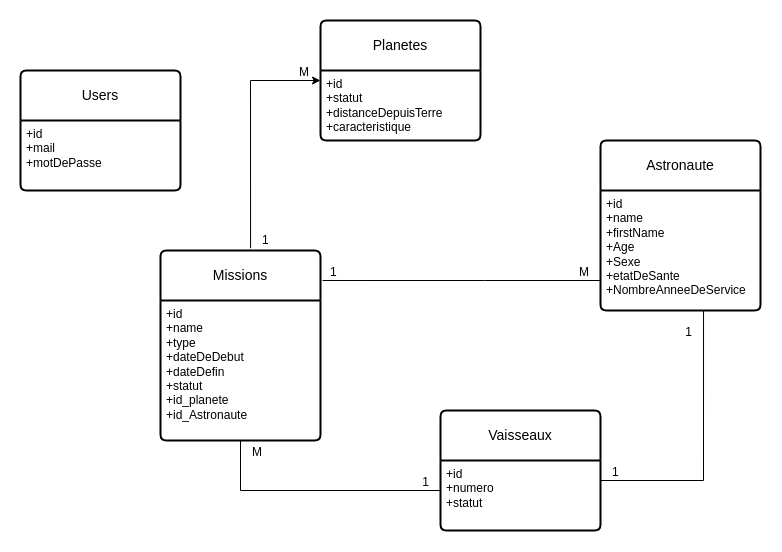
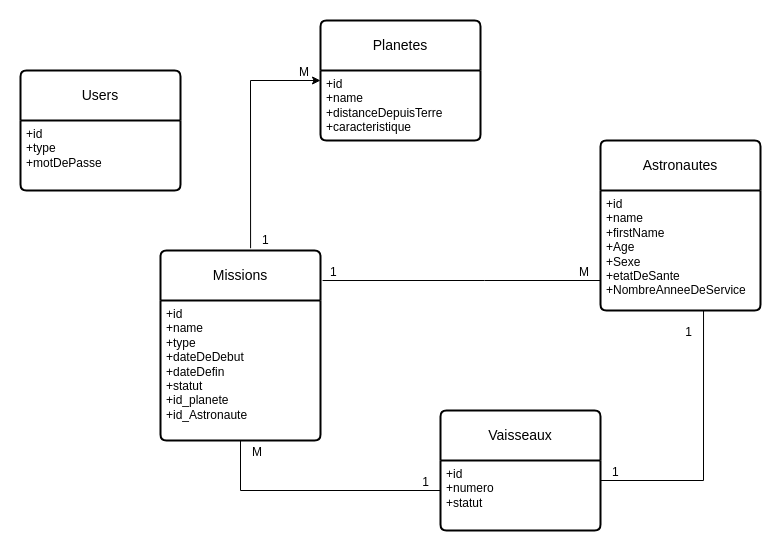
  <mxCell id="0" />
  <mxCell id="1" parent="0" />
  <mxCell id="2" value="Planetes" style="swimlane;childLayout=stackLayout;horizontal=1;startSize=50;horizontalStack=0;rounded=1;fontSize=14;fontStyle=0;strokeWidth=2;resizeParent=0;resizeLast=1;shadow=0;dashed=0;align=center;arcSize=4;whiteSpace=wrap;html=1;" vertex="1" parent="1"><mxGeometry x="320" y="20" width="160" height="120" as="geometry" /></mxCell>
- <mxCell id="3" value="+id&lt;br&gt;+statut&lt;br&gt;+distanceDepuisTerre&lt;div&gt;+caracteristique&lt;br&gt;&lt;/div&gt;" style="align=left;strokeColor=none;fillColor=none;spacingLeft=4;fontSize=12;verticalAlign=top;resizable=0;rotatable=0;part=1;html=1;" vertex="1" parent="2"><mxGeometry y="50" width="160" height="70" as="geometry" /></mxCell>
- <mxCell id="4" value="Astronaute" style="swimlane;childLayout=stackLayout;horizontal=1;startSize=50;horizontalStack=0;rounded=1;fontSize=14;fontStyle=0;strokeWidth=2;resizeParent=0;resizeLast=1;shadow=0;dashed=0;align=center;arcSize=4;whiteSpace=wrap;html=1;" vertex="1" parent="1"><mxGeometry x="600" y="140" width="160" height="170" as="geometry" /></mxCell>
+ <mxCell id="3" value="+id&lt;br&gt;+name&lt;br&gt;+distanceDepuisTerre&lt;div&gt;+caracteristique&lt;br&gt;&lt;/div&gt;" style="align=left;strokeColor=none;fillColor=none;spacingLeft=4;fontSize=12;verticalAlign=top;resizable=0;rotatable=0;part=1;html=1;" vertex="1" parent="2"><mxGeometry y="50" width="160" height="70" as="geometry" /></mxCell>
+ <mxCell id="4" value="Astronautes" style="swimlane;childLayout=stackLayout;horizontal=1;startSize=50;horizontalStack=0;rounded=1;fontSize=14;fontStyle=0;strokeWidth=2;resizeParent=0;resizeLast=1;shadow=0;dashed=0;align=center;arcSize=4;whiteSpace=wrap;html=1;" vertex="1" parent="1"><mxGeometry x="600" y="140" width="160" height="170" as="geometry" /></mxCell>
  <mxCell id="5" value="+id&lt;br&gt;+name&lt;br&gt;+firstName&lt;div&gt;+&lt;span style=&quot;background-color: initial;&quot;&gt;Age&lt;/span&gt;&lt;br&gt;&lt;/div&gt;&lt;div&gt;+Sexe&lt;br&gt;&lt;/div&gt;&lt;div&gt;+etatDeSante&lt;br&gt;&lt;/div&gt;&lt;div&gt;+&lt;span style=&quot;background-color: initial;&quot;&gt;NombreAnneeDeService&lt;/span&gt;&lt;br&gt;&lt;/div&gt;" style="align=left;strokeColor=none;fillColor=none;spacingLeft=4;fontSize=12;verticalAlign=top;resizable=0;rotatable=0;part=1;html=1;" vertex="1" parent="4"><mxGeometry y="50" width="160" height="120" as="geometry" /></mxCell>
  <mxCell id="6" value="Missions" style="swimlane;childLayout=stackLayout;horizontal=1;startSize=50;horizontalStack=0;rounded=1;fontSize=14;fontStyle=0;strokeWidth=2;resizeParent=0;resizeLast=1;shadow=0;dashed=0;align=center;arcSize=4;whiteSpace=wrap;html=1;" vertex="1" parent="1"><mxGeometry x="160" y="250" width="160" height="190" as="geometry" /></mxCell>
  <mxCell id="7" value="+id&lt;br&gt;+name&lt;br&gt;+type&lt;div&gt;+dateDeDebut&lt;br&gt;&lt;/div&gt;&lt;div&gt;+dateDefin&lt;br&gt;&lt;/div&gt;&lt;div&gt;+statut&lt;br&gt;&lt;/div&gt;&lt;div&gt;+id_planete&lt;br&gt;&lt;/div&gt;&lt;div&gt;+id_Astronaute&lt;br&gt;&lt;/div&gt;" style="align=left;strokeColor=none;fillColor=none;spacingLeft=4;fontSize=12;verticalAlign=top;resizable=0;rotatable=0;part=1;html=1;" vertex="1" parent="6"><mxGeometry y="50" width="160" height="140" as="geometry" /></mxCell>
  <mxCell id="8" value="Vaisseaux" style="swimlane;childLayout=stackLayout;horizontal=1;startSize=50;horizontalStack=0;rounded=1;fontSize=14;fontStyle=0;strokeWidth=2;resizeParent=0;resizeLast=1;shadow=0;dashed=0;align=center;arcSize=4;whiteSpace=wrap;html=1;" vertex="1" parent="1"><mxGeometry x="440" y="410" width="160" height="120" as="geometry" /></mxCell>
  <mxCell id="9" value="+id&lt;br&gt;+numero&lt;br&gt;+statut&lt;div&gt;&lt;br&gt;&lt;/div&gt;" style="align=left;strokeColor=none;fillColor=none;spacingLeft=4;fontSize=12;verticalAlign=top;resizable=0;rotatable=0;part=1;html=1;" vertex="1" parent="8"><mxGeometry y="50" width="160" height="70" as="geometry" /></mxCell>
  <mxCell id="10" value="" style="endArrow=none;html=1;rounded=0;entryX=0.644;entryY=1;entryDx=0;entryDy=0;entryPerimeter=0;" edge="1" parent="1" target="5"><mxGeometry relative="1" as="geometry"><mxPoint x="600" y="480" as="sourcePoint" /><mxPoint x="670" y="350" as="targetPoint" /><Array as="points"><mxPoint x="703" y="480" /></Array></mxGeometry></mxCell>
  <mxCell id="11" value="1" style="resizable=0;html=1;whiteSpace=wrap;align=left;verticalAlign=bottom;" connectable="0" vertex="1" parent="10"><mxGeometry x="-1" relative="1" as="geometry"><mxPoint x="10" as="offset" /></mxGeometry></mxCell>
  <mxCell id="12" value="1" style="resizable=0;html=1;whiteSpace=wrap;align=right;verticalAlign=bottom;" connectable="0" vertex="1" parent="10"><mxGeometry x="1" relative="1" as="geometry"><mxPoint x="-10" y="30" as="offset" /></mxGeometry></mxCell>
  <mxCell id="13" value="" style="endArrow=none;html=1;rounded=0;exitX=0.5;exitY=1;exitDx=0;exitDy=0;" edge="1" parent="1" source="7"><mxGeometry relative="1" as="geometry"><mxPoint x="280" y="490" as="sourcePoint" /><mxPoint x="440" y="490" as="targetPoint" /><Array as="points"><mxPoint x="240" y="490" /></Array></mxGeometry></mxCell>
  <mxCell id="14" value="M" style="resizable=0;html=1;whiteSpace=wrap;align=left;verticalAlign=bottom;" connectable="0" vertex="1" parent="13"><mxGeometry x="-1" relative="1" as="geometry"><mxPoint x="10" y="20" as="offset" /></mxGeometry></mxCell>
  <mxCell id="15" value="1" style="resizable=0;html=1;whiteSpace=wrap;align=right;verticalAlign=bottom;" connectable="0" vertex="1" parent="13"><mxGeometry x="1" relative="1" as="geometry"><mxPoint x="-10" as="offset" /></mxGeometry></mxCell>
  <mxCell id="16" value="" style="endArrow=classic;html=1;rounded=0;exitX=0.563;exitY=-0.012;exitDx=0;exitDy=0;exitPerimeter=0;entryX=0;entryY=0.5;entryDx=0;entryDy=0;" edge="1" parent="1" source="6" target="2"><mxGeometry relative="1" as="geometry"><mxPoint x="300" y="210" as="sourcePoint" /><mxPoint x="290" y="80" as="targetPoint" /><Array as="points"><mxPoint x="250" y="80" /></Array></mxGeometry></mxCell>
  <mxCell id="17" value="1" style="resizable=0;html=1;whiteSpace=wrap;align=left;verticalAlign=bottom;" connectable="0" vertex="1" parent="16"><mxGeometry x="-1" relative="1" as="geometry"><mxPoint x="10" as="offset" /></mxGeometry></mxCell>
  <mxCell id="18" value="M" style="resizable=0;html=1;whiteSpace=wrap;align=right;verticalAlign=bottom;" connectable="0" vertex="1" parent="16"><mxGeometry x="1" relative="1" as="geometry"><mxPoint x="-10" as="offset" /></mxGeometry></mxCell>
  <mxCell id="19" value="" style="endArrow=none;html=1;rounded=0;entryX=0;entryY=0.75;entryDx=0;entryDy=0;exitX=1.013;exitY=0.158;exitDx=0;exitDy=0;exitPerimeter=0;" edge="1" parent="1" source="6" target="5"><mxGeometry relative="1" as="geometry"><mxPoint x="384" y="280" as="sourcePoint" /><mxPoint x="544" y="280" as="targetPoint" /><Array as="points"><mxPoint x="484" y="280" /></Array></mxGeometry></mxCell>
  <mxCell id="20" value="1" style="resizable=0;html=1;whiteSpace=wrap;align=left;verticalAlign=bottom;" connectable="0" vertex="1" parent="19"><mxGeometry x="-1" relative="1" as="geometry"><mxPoint x="6" as="offset" /></mxGeometry></mxCell>
  <mxCell id="21" value="M" style="resizable=0;html=1;whiteSpace=wrap;align=right;verticalAlign=bottom;" connectable="0" vertex="1" parent="19"><mxGeometry x="1" relative="1" as="geometry"><mxPoint x="-10" as="offset" /></mxGeometry></mxCell>
  <mxCell id="22" value="Users" style="swimlane;childLayout=stackLayout;horizontal=1;startSize=50;horizontalStack=0;rounded=1;fontSize=14;fontStyle=0;strokeWidth=2;resizeParent=0;resizeLast=1;shadow=0;dashed=0;align=center;arcSize=4;whiteSpace=wrap;html=1;" vertex="1" parent="1"><mxGeometry x="20" y="70" width="160" height="120" as="geometry" /></mxCell>
- <mxCell id="23" value="+id&lt;br&gt;+mail&lt;br&gt;+motDePasse" style="align=left;strokeColor=none;fillColor=none;spacingLeft=4;fontSize=12;verticalAlign=top;resizable=0;rotatable=0;part=1;html=1;" vertex="1" parent="22"><mxGeometry y="50" width="160" height="70" as="geometry" /></mxCell>
+ <mxCell id="23" value="+id&lt;br&gt;+type&lt;br&gt;+motDePasse" style="align=left;strokeColor=none;fillColor=none;spacingLeft=4;fontSize=12;verticalAlign=top;resizable=0;rotatable=0;part=1;html=1;" vertex="1" parent="22"><mxGeometry y="50" width="160" height="70" as="geometry" /></mxCell>
